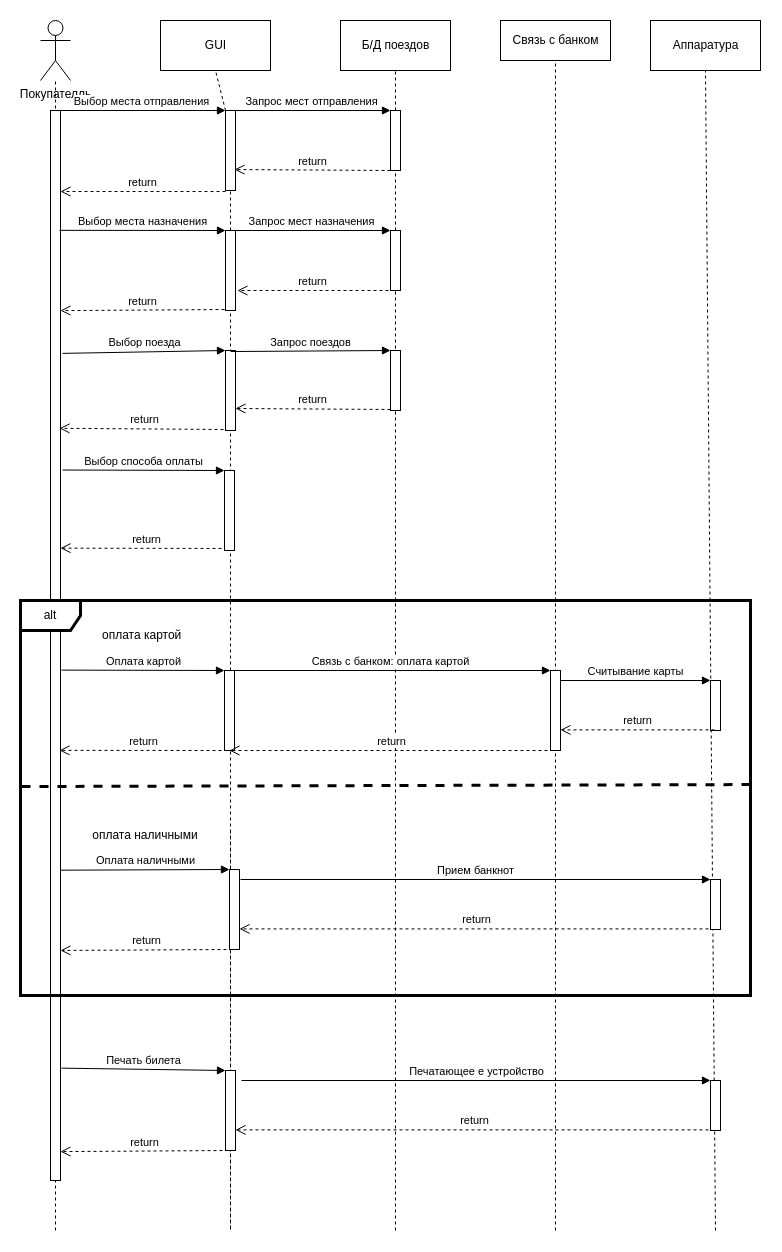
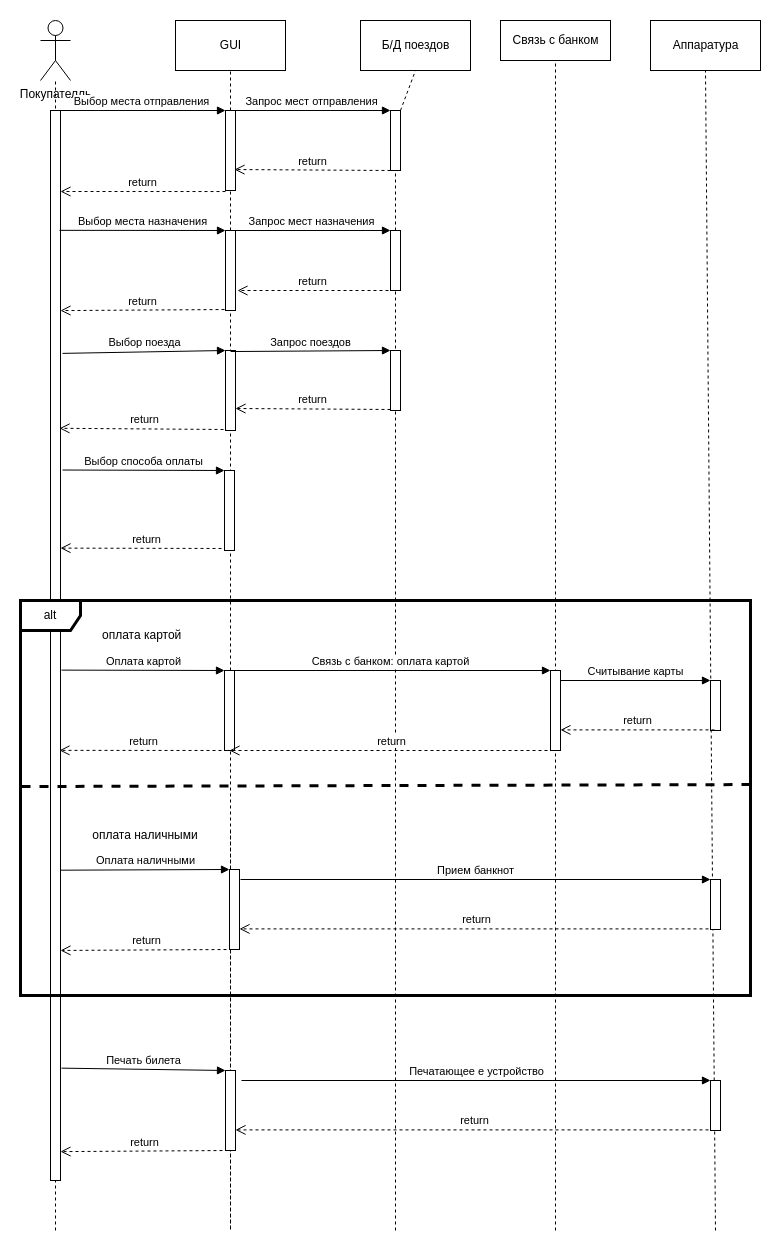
  <mxCell id="0" />
  <mxCell id="1" parent="0" />
  <mxCell id="2" value="Покупателль" style="shape=umlActor;verticalLabelPosition=bottom;verticalAlign=top;html=1;outlineConnect=0;" vertex="1" parent="1"><mxGeometry x="40" y="20" width="30" height="60" as="geometry" /></mxCell>
  <mxCell id="3" value="" style="endArrow=none;html=1;rounded=0;dashed=1;startArrow=none;" edge="1" parent="1" target="2"><mxGeometry width="50" height="50" relative="1" as="geometry"><mxPoint x="55" y="1230" as="sourcePoint" /><mxPoint x="50" y="100" as="targetPoint" /></mxGeometry></mxCell>
- <mxCell id="4" value="GUI" style="html=1;" vertex="1" parent="1"><mxGeometry x="160" y="20" width="110" height="50" as="geometry" /></mxCell>
+ <mxCell id="4" value="GUI" style="html=1;" vertex="1" parent="1"><mxGeometry x="175" y="20" width="110" height="50" as="geometry" /></mxCell>
  <mxCell id="5" value="" style="endArrow=none;html=1;rounded=0;dashed=1;entryX=0.5;entryY=1;entryDx=0;entryDy=0;startArrow=none;" edge="1" parent="1" source="9" target="4"><mxGeometry width="50" height="50" relative="1" as="geometry"><mxPoint x="185" y="750" as="sourcePoint" /><mxPoint x="200" y="290" as="targetPoint" /></mxGeometry></mxCell>
  <mxCell id="6" value="" style="html=1;points=[];perimeter=orthogonalPerimeter;" vertex="1" parent="1"><mxGeometry x="50" y="110" width="10" height="1070" as="geometry" /></mxCell>
  <mxCell id="7" value="Выбор места отправления" style="html=1;verticalAlign=bottom;endArrow=block;entryX=0;entryY=0;rounded=0;exitX=0.6;exitY=0;exitDx=0;exitDy=0;exitPerimeter=0;" edge="1" target="9" parent="1" source="6"><mxGeometry relative="1" as="geometry"><mxPoint x="55" y="130" as="sourcePoint" /></mxGeometry></mxCell>
  <mxCell id="8" value="return" style="html=1;verticalAlign=bottom;endArrow=open;dashed=1;endSize=8;exitX=0;exitY=1.013;rounded=0;exitDx=0;exitDy=0;exitPerimeter=0;" edge="1" source="9" parent="1"><mxGeometry relative="1" as="geometry"><mxPoint x="60" y="191" as="targetPoint" /></mxGeometry></mxCell>
  <mxCell id="9" value="" style="html=1;points=[];perimeter=orthogonalPerimeter;" vertex="1" parent="1"><mxGeometry x="225" y="110" width="10" height="80" as="geometry" /></mxCell>
- <mxCell id="10" value="Б/Д поездов" style="html=1;" vertex="1" parent="1"><mxGeometry x="340" y="20" width="110" height="50" as="geometry" /></mxCell>
+ <mxCell id="10" value="Б/Д поездов" style="html=1;" vertex="1" parent="1"><mxGeometry x="360" y="20" width="110" height="50" as="geometry" /></mxCell>
  <mxCell id="11" value="" style="endArrow=none;html=1;rounded=0;dashed=1;entryX=0.5;entryY=1;entryDx=0;entryDy=0;startArrow=none;" edge="1" parent="1" source="14" target="10"><mxGeometry width="50" height="50" relative="1" as="geometry"><mxPoint x="325" y="750" as="sourcePoint" /><mxPoint x="195" y="220" as="targetPoint" /></mxGeometry></mxCell>
  <mxCell id="12" value="Запрос мест отправления" style="html=1;verticalAlign=bottom;endArrow=block;entryX=0;entryY=0;rounded=0;exitX=0.6;exitY=0;exitDx=0;exitDy=0;exitPerimeter=0;" edge="1" target="14" parent="1" source="9"><mxGeometry relative="1" as="geometry"><mxPoint x="250" y="130" as="sourcePoint" /></mxGeometry></mxCell>
  <mxCell id="13" value="return" style="html=1;verticalAlign=bottom;endArrow=open;dashed=1;endSize=8;exitX=0;exitY=1;rounded=0;exitDx=0;exitDy=0;exitPerimeter=0;entryX=0.9;entryY=0.738;entryDx=0;entryDy=0;entryPerimeter=0;" edge="1" source="14" parent="1" target="9"><mxGeometry relative="1" as="geometry"><mxPoint x="240" y="170" as="targetPoint" /></mxGeometry></mxCell>
  <mxCell id="14" value="" style="html=1;points=[];perimeter=orthogonalPerimeter;" vertex="1" parent="1"><mxGeometry x="390" y="110" width="10" height="60" as="geometry" /></mxCell>
  <mxCell id="15" value="" style="endArrow=none;html=1;rounded=0;dashed=1;entryX=0.5;entryY=1;entryDx=0;entryDy=0;startArrow=none;" edge="1" parent="1" source="21" target="14"><mxGeometry width="50" height="50" relative="1" as="geometry"><mxPoint x="395" y="750" as="sourcePoint" /><mxPoint x="385" y="70" as="targetPoint" /></mxGeometry></mxCell>
  <mxCell id="16" value="" style="endArrow=none;html=1;rounded=0;dashed=1;entryX=0.5;entryY=1.013;entryDx=0;entryDy=0;entryPerimeter=0;startArrow=none;" edge="1" parent="1" source="23" target="9"><mxGeometry width="50" height="50" relative="1" as="geometry"><mxPoint x="230" y="750" as="sourcePoint" /><mxPoint x="405" y="200" as="targetPoint" /></mxGeometry></mxCell>
  <mxCell id="17" value="Выбор места назначения" style="html=1;verticalAlign=bottom;endArrow=block;entryX=0;entryY=0;rounded=0;exitX=0.9;exitY=0.112;exitDx=0;exitDy=0;exitPerimeter=0;" edge="1" parent="1" target="23" source="6"><mxGeometry relative="1" as="geometry"><mxPoint x="70" y="230" as="sourcePoint" /></mxGeometry></mxCell>
  <mxCell id="18" value="return" style="html=1;verticalAlign=bottom;endArrow=open;dashed=1;endSize=8;exitX=-0.1;exitY=0.988;rounded=0;entryX=1;entryY=0.187;entryDx=0;entryDy=0;entryPerimeter=0;exitDx=0;exitDy=0;exitPerimeter=0;" edge="1" parent="1" source="23" target="6"><mxGeometry relative="1" as="geometry"><mxPoint x="82" y="226" as="targetPoint" /></mxGeometry></mxCell>
  <mxCell id="19" value="Запрос мест назначения" style="html=1;verticalAlign=bottom;endArrow=block;entryX=0;entryY=0;rounded=0;exitX=0.6;exitY=0;exitDx=0;exitDy=0;exitPerimeter=0;" edge="1" parent="1" source="23" target="21"><mxGeometry relative="1" as="geometry"><mxPoint x="270" y="150" as="sourcePoint" /></mxGeometry></mxCell>
  <mxCell id="20" value="return" style="html=1;verticalAlign=bottom;endArrow=open;dashed=1;endSize=8;exitX=-0.2;exitY=1;rounded=0;exitDx=0;exitDy=0;exitPerimeter=0;" edge="1" parent="1" source="21"><mxGeometry relative="1" as="geometry"><mxPoint x="237" y="290" as="targetPoint" /></mxGeometry></mxCell>
  <mxCell id="21" value="" style="html=1;points=[];perimeter=orthogonalPerimeter;" vertex="1" parent="1"><mxGeometry x="390" y="230" width="10" height="60" as="geometry" /></mxCell>
  <mxCell id="22" value="" style="endArrow=none;html=1;rounded=0;dashed=1;entryX=0.5;entryY=1;entryDx=0;entryDy=0;" edge="1" parent="1" target="21"><mxGeometry width="50" height="50" relative="1" as="geometry"><mxPoint x="395" y="1230" as="sourcePoint" /><mxPoint x="395" y="190" as="targetPoint" /></mxGeometry></mxCell>
  <mxCell id="23" value="" style="html=1;points=[];perimeter=orthogonalPerimeter;" vertex="1" parent="1"><mxGeometry x="225" y="230" width="10" height="80" as="geometry" /></mxCell>
  <mxCell id="24" value="" style="endArrow=none;html=1;rounded=0;dashed=1;entryX=0.5;entryY=1.013;entryDx=0;entryDy=0;entryPerimeter=0;startArrow=none;" edge="1" parent="1" target="23"><mxGeometry width="50" height="50" relative="1" as="geometry"><mxPoint x="230" y="830" as="sourcePoint" /><mxPoint x="230" y="211.04" as="targetPoint" /><Array as="points"><mxPoint x="230" y="1230" /><mxPoint x="230" y="830" /></Array></mxGeometry></mxCell>
  <mxCell id="25" value="Выбор поезда" style="html=1;verticalAlign=bottom;endArrow=block;entryX=0;entryY=0;rounded=0;exitX=1.2;exitY=0.227;exitDx=0;exitDy=0;exitPerimeter=0;" edge="1" parent="1" target="27" source="6"><mxGeometry relative="1" as="geometry"><mxPoint x="62" y="351.76" as="sourcePoint" /></mxGeometry></mxCell>
  <mxCell id="26" value="return" style="html=1;verticalAlign=bottom;endArrow=open;dashed=1;endSize=8;rounded=0;entryX=0.9;entryY=0.297;entryDx=0;entryDy=0;entryPerimeter=0;exitX=0.4;exitY=0.988;exitDx=0;exitDy=0;exitPerimeter=0;" edge="1" parent="1" source="27" target="6"><mxGeometry relative="1" as="geometry"><mxPoint x="62" y="426" as="targetPoint" /><mxPoint x="222" y="427" as="sourcePoint" /></mxGeometry></mxCell>
  <mxCell id="27" value="" style="html=1;points=[];perimeter=orthogonalPerimeter;" vertex="1" parent="1"><mxGeometry x="225" y="350" width="10" height="80" as="geometry" /></mxCell>
  <mxCell id="28" value="Запрос поездов" style="html=1;verticalAlign=bottom;endArrow=block;entryX=0;entryY=0;rounded=0;exitX=0.5;exitY=0.013;exitDx=0;exitDy=0;exitPerimeter=0;" edge="1" parent="1" source="27" target="30"><mxGeometry relative="1" as="geometry"><mxPoint x="250" y="350" as="sourcePoint" /></mxGeometry></mxCell>
  <mxCell id="29" value="return" style="html=1;verticalAlign=bottom;endArrow=open;dashed=1;endSize=8;exitX=0;exitY=0.983;rounded=0;exitDx=0;exitDy=0;exitPerimeter=0;entryX=1;entryY=0.725;entryDx=0;entryDy=0;entryPerimeter=0;" edge="1" parent="1" source="30" target="27"><mxGeometry relative="1" as="geometry"><mxPoint x="240" y="409" as="targetPoint" /></mxGeometry></mxCell>
  <mxCell id="30" value="" style="html=1;points=[];perimeter=orthogonalPerimeter;" vertex="1" parent="1"><mxGeometry x="390" y="350" width="10" height="60" as="geometry" /></mxCell>
  <mxCell id="31" value="Выбор способа оплаты" style="html=1;verticalAlign=bottom;endArrow=block;entryX=0;entryY=0;rounded=0;exitX=1.2;exitY=0.336;exitDx=0;exitDy=0;exitPerimeter=0;" edge="1" parent="1" target="33" source="6"><mxGeometry relative="1" as="geometry"><mxPoint x="61" y="471.92" as="sourcePoint" /></mxGeometry></mxCell>
  <mxCell id="32" value="return" style="html=1;verticalAlign=bottom;endArrow=open;dashed=1;endSize=8;rounded=0;entryX=1;entryY=0.409;entryDx=0;entryDy=0;entryPerimeter=0;exitX=0.9;exitY=0.975;exitDx=0;exitDy=0;exitPerimeter=0;" edge="1" parent="1" source="33" target="6"><mxGeometry relative="1" as="geometry"><mxPoint x="60" y="547" as="targetPoint" /><mxPoint x="229" y="547" as="sourcePoint" /></mxGeometry></mxCell>
  <mxCell id="33" value="" style="html=1;points=[];perimeter=orthogonalPerimeter;" vertex="1" parent="1"><mxGeometry x="224" y="470" width="10" height="80" as="geometry" /></mxCell>
  <mxCell id="34" value="Связь с банком" style="html=1;" vertex="1" parent="1"><mxGeometry x="500" y="20" width="110" height="40" as="geometry" /></mxCell>
  <mxCell id="35" value="Аппаратура" style="html=1;" vertex="1" parent="1"><mxGeometry x="650" y="20" width="110" height="50" as="geometry" /></mxCell>
  <mxCell id="36" value="" style="endArrow=none;html=1;rounded=0;dashed=1;entryX=0.5;entryY=1;entryDx=0;entryDy=0;startArrow=none;" edge="1" parent="1" target="34"><mxGeometry width="50" height="50" relative="1" as="geometry"><mxPoint x="555" y="1230" as="sourcePoint" /><mxPoint x="405" y="300" as="targetPoint" /></mxGeometry></mxCell>
  <mxCell id="37" value="" style="endArrow=none;html=1;rounded=0;dashed=1;entryX=0.5;entryY=1;entryDx=0;entryDy=0;startArrow=none;" edge="1" parent="1" target="35"><mxGeometry width="50" height="50" relative="1" as="geometry"><mxPoint x="715" y="1230" as="sourcePoint" /><mxPoint x="565" y="80" as="targetPoint" /><Array as="points" /></mxGeometry></mxCell>
  <mxCell id="38" value="&amp;nbsp;оплата картой" style="text;html=1;strokeColor=none;fillColor=none;align=center;verticalAlign=middle;whiteSpace=wrap;rounded=0;" vertex="1" parent="1"><mxGeometry x="70" y="620" width="140" height="30" as="geometry" /></mxCell>
  <mxCell id="39" value="" style="html=1;points=[];perimeter=orthogonalPerimeter;" vertex="1" parent="1"><mxGeometry x="224" y="670" width="10" height="80" as="geometry" /></mxCell>
  <mxCell id="40" value="Оплата картой" style="html=1;verticalAlign=bottom;endArrow=block;entryX=0;entryY=0;rounded=0;exitX=1.1;exitY=0.523;exitDx=0;exitDy=0;exitPerimeter=0;" edge="1" target="39" parent="1" source="6"><mxGeometry relative="1" as="geometry"><mxPoint x="154" y="670" as="sourcePoint" /></mxGeometry></mxCell>
  <mxCell id="41" value="return" style="html=1;verticalAlign=bottom;endArrow=open;dashed=1;endSize=8;exitX=0.3;exitY=1;rounded=0;entryX=0.9;entryY=0.598;entryDx=0;entryDy=0;entryPerimeter=0;exitDx=0;exitDy=0;exitPerimeter=0;" edge="1" source="39" parent="1" target="6"><mxGeometry relative="1" as="geometry"><mxPoint x="154" y="746" as="targetPoint" /></mxGeometry></mxCell>
  <mxCell id="42" value="Связь с банком: оплата картой" style="html=1;verticalAlign=bottom;endArrow=block;entryX=0;entryY=0;rounded=0;exitX=0.6;exitY=0;exitDx=0;exitDy=0;exitPerimeter=0;" edge="1" target="44" parent="1" source="39"><mxGeometry relative="1" as="geometry"><mxPoint x="240" y="670" as="sourcePoint" /></mxGeometry></mxCell>
  <mxCell id="43" value="return" style="html=1;verticalAlign=bottom;endArrow=open;dashed=1;endSize=8;exitX=0.3;exitY=1;rounded=0;exitDx=0;exitDy=0;exitPerimeter=0;" edge="1" source="44" parent="1"><mxGeometry relative="1" as="geometry"><mxPoint x="229" y="750" as="targetPoint" /></mxGeometry></mxCell>
  <mxCell id="44" value="" style="html=1;points=[];perimeter=orthogonalPerimeter;" vertex="1" parent="1"><mxGeometry x="550" y="670" width="10" height="80" as="geometry" /></mxCell>
  <mxCell id="45" value="" style="html=1;points=[];perimeter=orthogonalPerimeter;" vertex="1" parent="1"><mxGeometry x="710" y="680" width="10" height="50" as="geometry" /></mxCell>
  <mxCell id="46" value="Считывание карты" style="html=1;verticalAlign=bottom;endArrow=block;entryX=0;entryY=0;rounded=0;exitX=1;exitY=0.125;exitDx=0;exitDy=0;exitPerimeter=0;" edge="1" target="45" parent="1" source="44"><mxGeometry relative="1" as="geometry"><mxPoint x="640" y="670" as="sourcePoint" /></mxGeometry></mxCell>
  <mxCell id="47" value="return" style="html=1;verticalAlign=bottom;endArrow=open;dashed=1;endSize=8;exitX=0.4;exitY=0.988;rounded=0;exitDx=0;exitDy=0;exitPerimeter=0;" edge="1" source="45" parent="1" target="44"><mxGeometry relative="1" as="geometry"><mxPoint x="640" y="746" as="targetPoint" /></mxGeometry></mxCell>
  <mxCell id="48" value="" style="html=1;points=[];perimeter=orthogonalPerimeter;" vertex="1" parent="1"><mxGeometry x="229" y="869" width="10" height="80" as="geometry" /></mxCell>
  <mxCell id="49" value="Оплата наличными" style="html=1;verticalAlign=bottom;endArrow=block;entryX=0;entryY=0;rounded=0;exitX=1;exitY=0.71;exitDx=0;exitDy=0;exitPerimeter=0;" edge="1" parent="1" target="48" source="6"><mxGeometry relative="1" as="geometry"><mxPoint x="65" y="872.4" as="sourcePoint" /></mxGeometry></mxCell>
  <mxCell id="50" value="return" style="html=1;verticalAlign=bottom;endArrow=open;dashed=1;endSize=8;exitX=0.3;exitY=1;rounded=0;exitDx=0;exitDy=0;exitPerimeter=0;entryX=1;entryY=0.785;entryDx=0;entryDy=0;entryPerimeter=0;" edge="1" parent="1" source="48" target="6"><mxGeometry relative="1" as="geometry"><mxPoint x="70" y="949.62" as="targetPoint" /></mxGeometry></mxCell>
  <mxCell id="51" value="Прием банкнот" style="html=1;verticalAlign=bottom;endArrow=block;entryX=0;entryY=0;rounded=0;exitX=1.1;exitY=0.125;exitDx=0;exitDy=0;exitPerimeter=0;" edge="1" parent="1" source="48" target="59"><mxGeometry relative="1" as="geometry"><mxPoint x="245" y="879" as="sourcePoint" /></mxGeometry></mxCell>
  <mxCell id="52" value="return" style="html=1;verticalAlign=bottom;endArrow=open;dashed=1;endSize=8;exitX=0.4;exitY=0.988;rounded=0;exitDx=0;exitDy=0;exitPerimeter=0;" edge="1" parent="1" source="59" target="48"><mxGeometry relative="1" as="geometry"><mxPoint x="565" y="928.4" as="targetPoint" /></mxGeometry></mxCell>
  <mxCell id="53" value="оплата наличными" style="text;html=1;strokeColor=none;fillColor=none;align=center;verticalAlign=middle;whiteSpace=wrap;rounded=0;" vertex="1" parent="1"><mxGeometry x="75" y="820" width="140" height="30" as="geometry" /></mxCell>
  <mxCell id="54" value="" style="html=1;points=[];perimeter=orthogonalPerimeter;" vertex="1" parent="1"><mxGeometry x="225" y="1070" width="10" height="80" as="geometry" /></mxCell>
  <mxCell id="55" value="Печать билета" style="html=1;verticalAlign=bottom;endArrow=block;entryX=0;entryY=0;rounded=0;exitX=1.1;exitY=0.895;exitDx=0;exitDy=0;exitPerimeter=0;" edge="1" parent="1" target="54" source="6"><mxGeometry relative="1" as="geometry"><mxPoint x="60" y="1030.7" as="sourcePoint" /></mxGeometry></mxCell>
  <mxCell id="56" value="return" style="html=1;verticalAlign=bottom;endArrow=open;dashed=1;endSize=8;exitX=0.3;exitY=1;rounded=0;exitDx=0;exitDy=0;exitPerimeter=0;entryX=1;entryY=0.973;entryDx=0;entryDy=0;entryPerimeter=0;" edge="1" parent="1" source="54" target="6"><mxGeometry relative="1" as="geometry"><mxPoint x="60" y="1110.95" as="targetPoint" /></mxGeometry></mxCell>
  <mxCell id="57" value="Печатающее е устройство" style="html=1;verticalAlign=bottom;endArrow=block;entryX=0;entryY=0;rounded=0;" edge="1" parent="1" target="60"><mxGeometry relative="1" as="geometry"><mxPoint x="241" y="1080" as="sourcePoint" /></mxGeometry></mxCell>
  <mxCell id="58" value="return" style="html=1;verticalAlign=bottom;endArrow=open;dashed=1;endSize=8;exitX=0.4;exitY=0.988;rounded=0;exitDx=0;exitDy=0;exitPerimeter=0;" edge="1" parent="1" source="60" target="54"><mxGeometry relative="1" as="geometry"><mxPoint x="561" y="1129.4" as="targetPoint" /></mxGeometry></mxCell>
  <mxCell id="59" value="" style="html=1;points=[];perimeter=orthogonalPerimeter;" vertex="1" parent="1"><mxGeometry x="710" y="879" width="10" height="50" as="geometry" /></mxCell>
  <mxCell id="60" value="" style="html=1;points=[];perimeter=orthogonalPerimeter;" vertex="1" parent="1"><mxGeometry x="710" y="1080" width="10" height="50" as="geometry" /></mxCell>
  <mxCell id="61" value="" style="endArrow=none;html=1;rounded=0;dashed=1;entryX=0;entryY=0.471;entryDx=0;entryDy=0;entryPerimeter=0;exitX=1;exitY=0.466;exitDx=0;exitDy=0;exitPerimeter=0;strokeWidth=3;" edge="1" parent="1" source="62" target="62"><mxGeometry width="50" height="50" relative="1" as="geometry"><mxPoint x="405" y="1250" as="sourcePoint" /><mxPoint x="405" y="300" as="targetPoint" /></mxGeometry></mxCell>
  <mxCell id="62" value="alt" style="shape=umlFrame;whiteSpace=wrap;html=1;strokeWidth=3;" vertex="1" parent="1"><mxGeometry x="20" y="600" width="730" height="395" as="geometry" /></mxCell>
